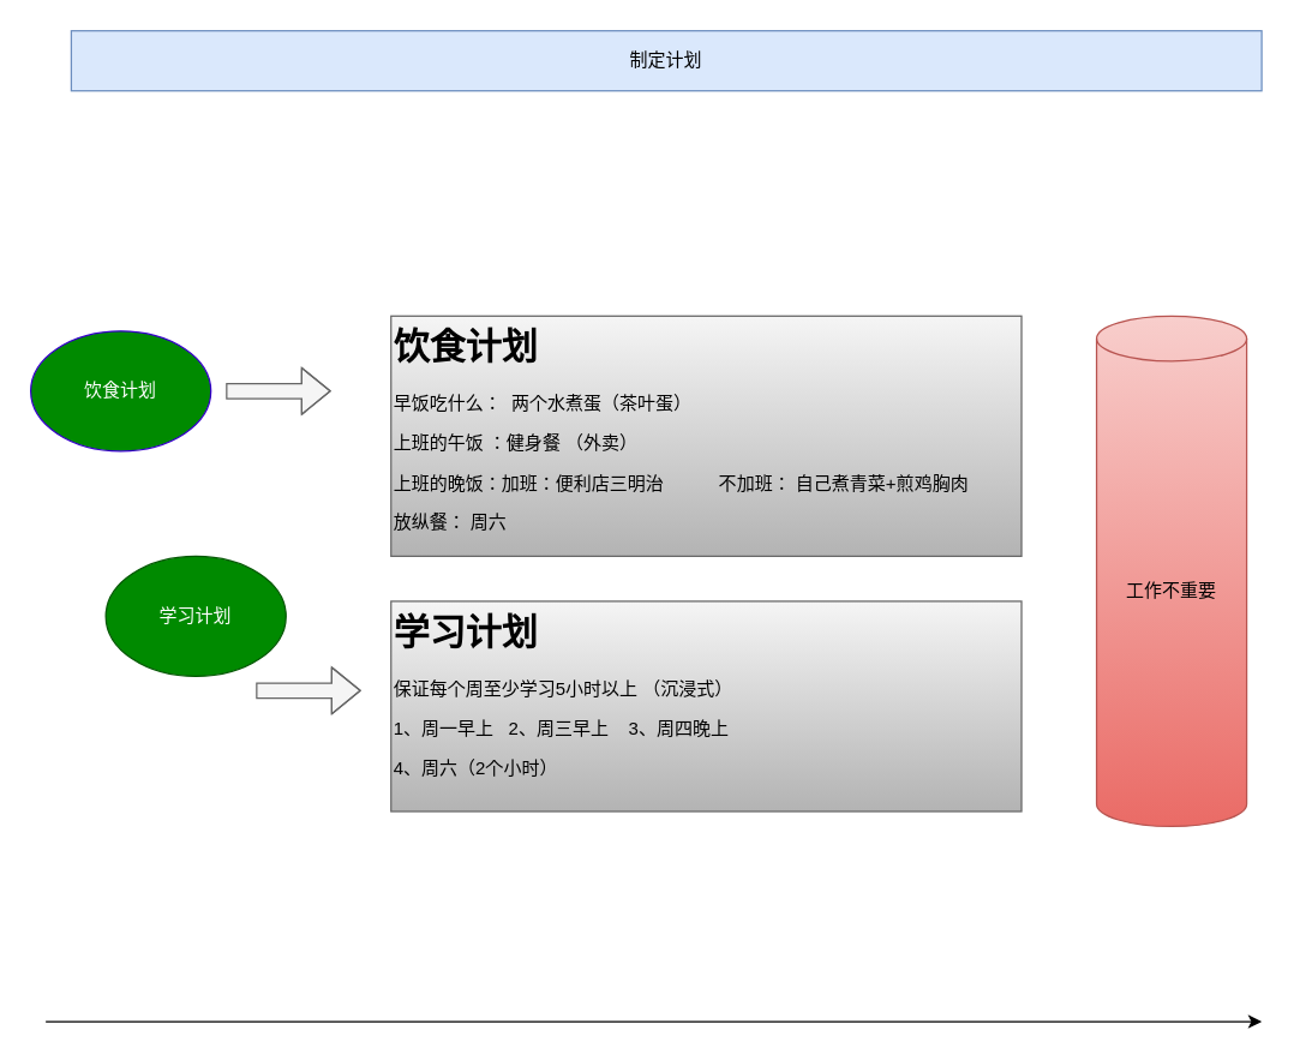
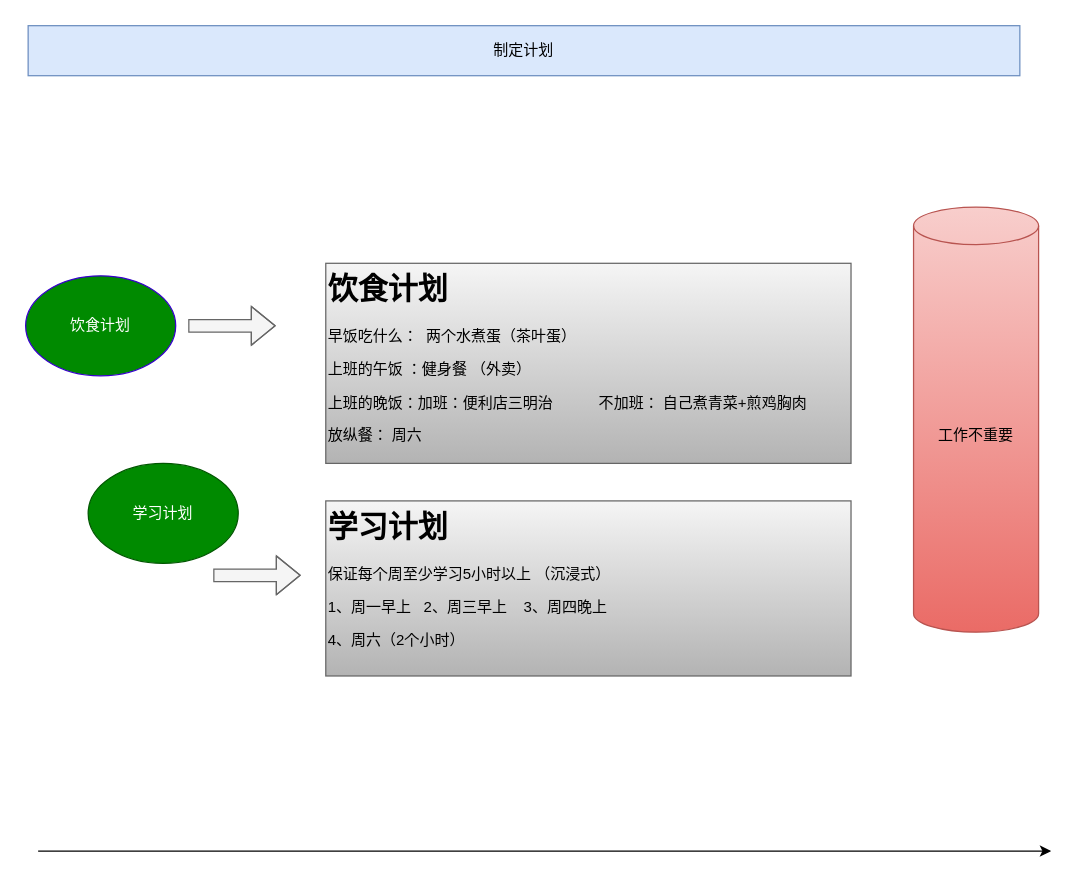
  <mxCell id="0" />
  <mxCell id="1" parent="0" />
- <mxCell id="2" value="制定计划" style="rounded=0;whiteSpace=wrap;html=1;fillColor=#dae8fc;strokeColor=#6c8ebf;" vertex="1" parent="1"><mxGeometry x="47" y="20" width="793" height="40" as="geometry" /></mxCell>
+ <mxCell id="2" value="制定计划" style="rounded=0;whiteSpace=wrap;html=1;fillColor=#dae8fc;strokeColor=#6c8ebf;" vertex="1" parent="1"><mxGeometry x="22" y="20" width="793" height="40" as="geometry" /></mxCell>
  <mxCell id="3" value="饮食计划" style="ellipse;whiteSpace=wrap;html=1;fillColor=#008a00;fontColor=#ffffff;strokeColor=#3700CC;" vertex="1" parent="1"><mxGeometry x="20" y="220" width="120" height="80" as="geometry" /></mxCell>
  <mxCell id="4" value="" style="shape=flexArrow;endArrow=classic;html=1;rounded=0;fillColor=#f5f5f5;strokeColor=#666666;" edge="1" parent="1"><mxGeometry width="50" height="50" relative="1" as="geometry"><mxPoint x="150" y="260" as="sourcePoint" /><mxPoint x="220" y="260" as="targetPoint" /><Array as="points"><mxPoint x="170" y="260" /></Array></mxGeometry></mxCell>
  <mxCell id="5" value="&lt;h1 style=&quot;margin-top: 0px;&quot;&gt;饮食计划&lt;/h1&gt;&lt;p&gt;早饭吃什么：&amp;nbsp; 两个水煮蛋（茶叶蛋）&lt;/p&gt;&lt;p&gt;上班的午饭 ：健身餐 （外卖）&lt;/p&gt;&lt;p&gt;上班的晚饭：加班：便利店三明治&amp;nbsp; &amp;nbsp; &amp;nbsp; &amp;nbsp; &amp;nbsp; &amp;nbsp;不加班： 自己煮青菜+煎鸡胸肉&lt;/p&gt;&lt;p&gt;&lt;span style=&quot;background-color: initial;&quot;&gt;放纵餐： 周六&amp;nbsp;&lt;/span&gt;&lt;/p&gt;&lt;p&gt;&lt;span style=&quot;background-color: initial;&quot;&gt;&amp;nbsp;&lt;/span&gt;&lt;br&gt;&lt;/p&gt;" style="text;html=1;whiteSpace=wrap;overflow=hidden;rounded=0;fillColor=#f5f5f5;gradientColor=#b3b3b3;strokeColor=#666666;" vertex="1" parent="1"><mxGeometry x="260" y="210" width="420" height="160" as="geometry" /></mxCell>
  <mxCell id="6" value="学习计划" style="ellipse;whiteSpace=wrap;html=1;fillColor=#008a00;fontColor=#ffffff;strokeColor=#005700;" vertex="1" parent="1"><mxGeometry x="70" y="370" width="120" height="80" as="geometry" /></mxCell>
  <mxCell id="7" value="" style="shape=flexArrow;endArrow=classic;html=1;rounded=0;fillColor=#f5f5f5;strokeColor=#666666;" edge="1" parent="1"><mxGeometry width="50" height="50" relative="1" as="geometry"><mxPoint x="170" y="459.5" as="sourcePoint" /><mxPoint x="240" y="459.5" as="targetPoint" /><Array as="points"><mxPoint x="190" y="459.5" /></Array></mxGeometry></mxCell>
  <mxCell id="8" value="&lt;h1 style=&quot;margin-top: 0px;&quot;&gt;学习计划&lt;/h1&gt;&lt;p&gt;保证每个周至少学习5小时以上 （沉浸式）&lt;/p&gt;&lt;p&gt;1、周一早上&amp;nbsp; &amp;nbsp;2、周三早上&amp;nbsp; &amp;nbsp; 3、周四晚上&amp;nbsp;&amp;nbsp;&lt;/p&gt;&lt;p&gt;4、周六（2个小时）&lt;/p&gt;&lt;p&gt;&lt;br&gt;&lt;/p&gt;&lt;p&gt;&lt;br&gt;&lt;/p&gt;&lt;p&gt;&lt;br&gt;&lt;/p&gt;" style="text;html=1;whiteSpace=wrap;overflow=hidden;rounded=0;fillColor=#f5f5f5;gradientColor=#b3b3b3;strokeColor=#666666;" vertex="1" parent="1"><mxGeometry x="260" y="400" width="420" height="140" as="geometry" /></mxCell>
- <mxCell id="9" value="工作不重要" style="shape=cylinder3;whiteSpace=wrap;html=1;boundedLbl=1;backgroundOutline=1;size=15;fillColor=#f8cecc;gradientColor=#ea6b66;strokeColor=#b85450;" vertex="1" parent="1"><mxGeometry x="730" y="210" width="100" height="340" as="geometry" /></mxCell>
+ <mxCell id="9" value="工作不重要" style="shape=cylinder3;whiteSpace=wrap;html=1;boundedLbl=1;backgroundOutline=1;size=15;fillColor=#f8cecc;gradientColor=#ea6b66;strokeColor=#b85450;" vertex="1" parent="1"><mxGeometry x="730" y="165" width="100" height="340" as="geometry" /></mxCell>
  <mxCell id="10" value="" style="endArrow=classic;html=1;rounded=0;" edge="1" parent="1"><mxGeometry width="50" height="50" relative="1" as="geometry"><mxPoint x="30" y="680" as="sourcePoint" /><mxPoint x="840" y="680" as="targetPoint" /></mxGeometry></mxCell>
